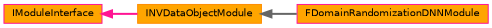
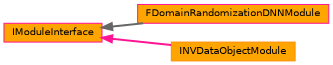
  digraph {
    rankdir=LR
    node [color=deeppink fillcolor=orange fontname=Helvetica fontsize=10 shape=record style=filled]
    edge [dir=back fontname=Helvetica fontsize=10 labelfontname=Helvetica labelfontsize=10 style=bold]
    n1 [height=0.2 label=IModuleInterface width=0.4]
    n2 [height=0.2 label=FDomainRandomizationDNNModule width=0.4]
    n3 [color=darkorange height=0.2 label=INVDataObjectModule width=0.4]
-   n3 -> n2 [color=gray40]
+   n1 -> n2 [color=gray40]
    n1 -> n3 [color=deeppink]
  }
